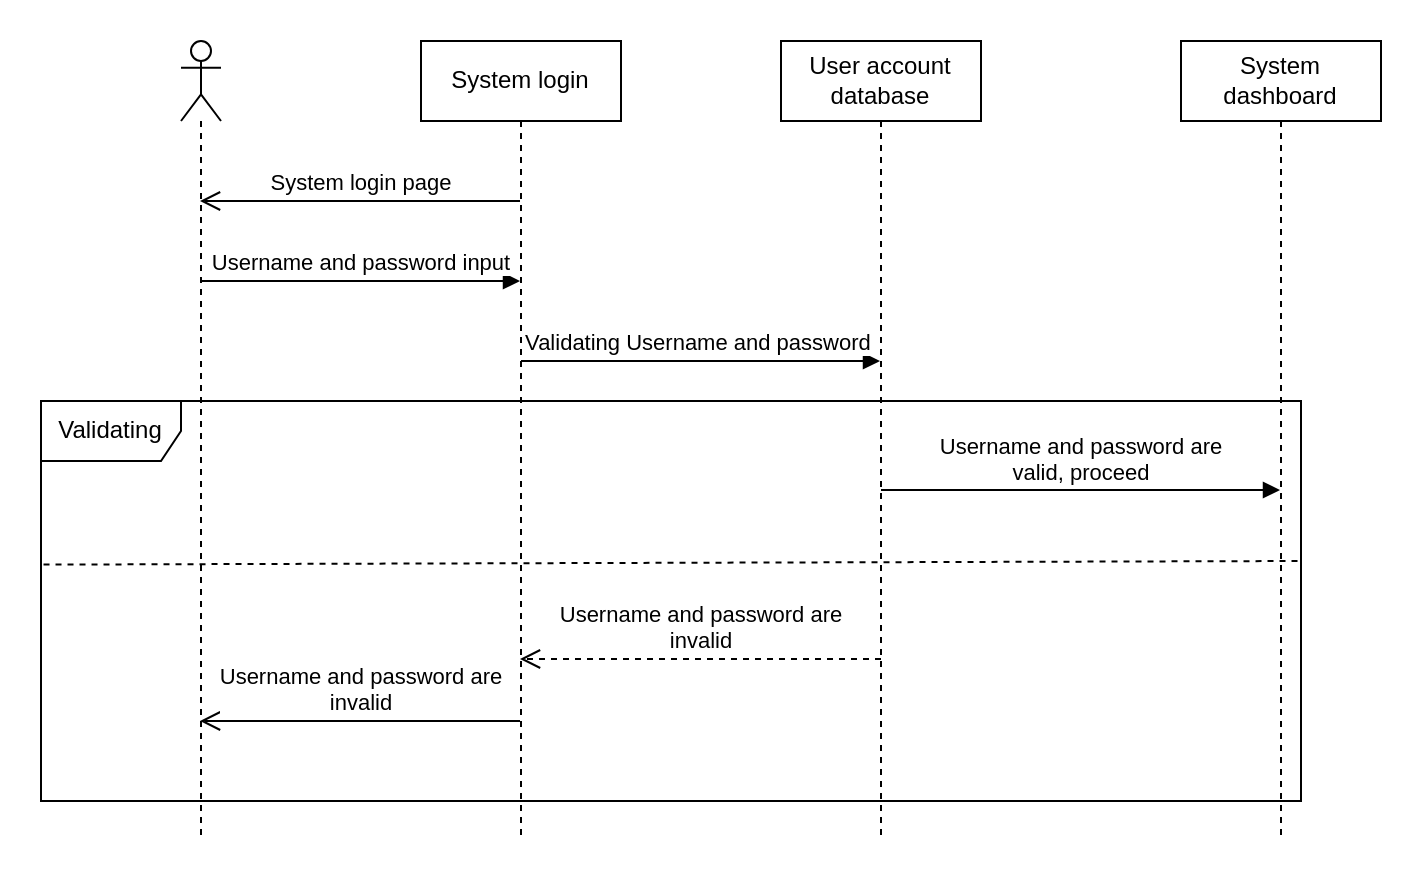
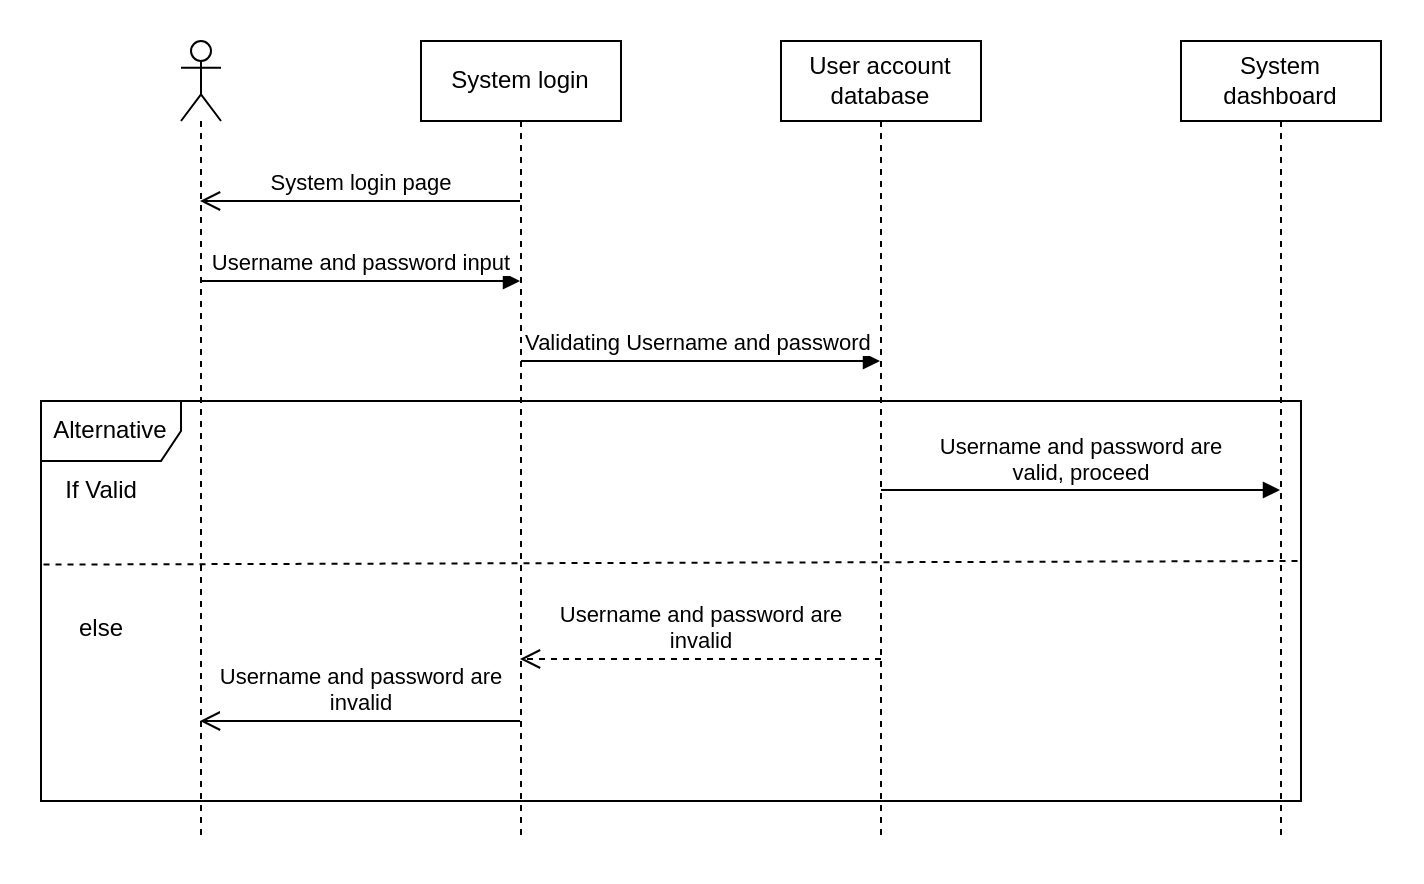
  <mxCell id="0" />
  <mxCell id="1" parent="0" />
  <mxCell id="2" value="System login" style="shape=umlLifeline;perimeter=lifelinePerimeter;whiteSpace=wrap;html=1;container=1;dropTarget=0;collapsible=0;recursiveResize=0;outlineConnect=0;portConstraint=eastwest;newEdgeStyle={&quot;curved&quot;:0,&quot;rounded&quot;:0};" vertex="1" parent="1"><mxGeometry x="210" y="20" width="100" height="400" as="geometry" /></mxCell>
  <mxCell id="3" value="" style="shape=umlLifeline;perimeter=lifelinePerimeter;whiteSpace=wrap;html=1;container=1;dropTarget=0;collapsible=0;recursiveResize=0;outlineConnect=0;portConstraint=eastwest;newEdgeStyle={&quot;curved&quot;:0,&quot;rounded&quot;:0};participant=umlActor;" vertex="1" parent="1"><mxGeometry x="90" y="20" width="20" height="400" as="geometry" /></mxCell>
  <mxCell id="4" value="User account database" style="shape=umlLifeline;perimeter=lifelinePerimeter;whiteSpace=wrap;html=1;container=1;dropTarget=0;collapsible=0;recursiveResize=0;outlineConnect=0;portConstraint=eastwest;newEdgeStyle={&quot;curved&quot;:0,&quot;rounded&quot;:0};" vertex="1" parent="1"><mxGeometry x="390" y="20" width="100" height="400" as="geometry" /></mxCell>
  <mxCell id="5" value="System dashboard" style="shape=umlLifeline;perimeter=lifelinePerimeter;whiteSpace=wrap;html=1;container=1;dropTarget=0;collapsible=0;recursiveResize=0;outlineConnect=0;portConstraint=eastwest;newEdgeStyle={&quot;curved&quot;:0,&quot;rounded&quot;:0};" vertex="1" parent="1"><mxGeometry x="590" y="20" width="100" height="400" as="geometry" /></mxCell>
  <mxCell id="6" value="System login page" style="html=1;verticalAlign=bottom;endArrow=open;endSize=8;curved=0;rounded=0;" edge="1" parent="1" target="3"><mxGeometry relative="1" as="geometry"><mxPoint x="259.5" y="100" as="sourcePoint" /><mxPoint x="129.5" y="100" as="targetPoint" /></mxGeometry></mxCell>
  <mxCell id="7" value="Username and password input" style="html=1;verticalAlign=bottom;endArrow=block;curved=0;rounded=0;" edge="1" parent="1" target="2"><mxGeometry width="80" relative="1" as="geometry"><mxPoint x="100" y="140" as="sourcePoint" /><mxPoint x="220" y="140" as="targetPoint" /></mxGeometry></mxCell>
  <mxCell id="8" value="Validating Username and password&amp;nbsp;" style="html=1;verticalAlign=bottom;endArrow=block;curved=0;rounded=0;" edge="1" parent="1" target="4"><mxGeometry width="80" relative="1" as="geometry"><mxPoint x="260" y="180" as="sourcePoint" /><mxPoint x="420" y="180" as="targetPoint" /></mxGeometry></mxCell>
- <mxCell id="9" value="Validating" style="shape=umlFrame;whiteSpace=wrap;html=1;pointerEvents=0;width=70;height=30;" vertex="1" parent="1"><mxGeometry x="20" y="200" width="630" height="200" as="geometry" /></mxCell>
+ <mxCell id="9" value="Alternative" style="shape=umlFrame;whiteSpace=wrap;html=1;pointerEvents=0;width=70;height=30;" vertex="1" parent="1"><mxGeometry x="20" y="200" width="630" height="200" as="geometry" /></mxCell>
+ <mxCell id="10" value="If Valid" style="text;html=1;align=center;verticalAlign=middle;resizable=0;points=[];autosize=1;strokeColor=none;fillColor=none;" vertex="1" parent="1"><mxGeometry x="20" y="230" width="60" height="30" as="geometry" /></mxCell>
  <mxCell id="11" value="" style="endArrow=none;dashed=1;html=1;rounded=0;exitX=0.001;exitY=0.504;exitDx=0;exitDy=0;exitPerimeter=0;entryX=0.999;entryY=0.495;entryDx=0;entryDy=0;entryPerimeter=0;" edge="1" parent="1"><mxGeometry width="50" height="50" relative="1" as="geometry"><mxPoint x="21.26" y="281.8" as="sourcePoint" /><mxPoint x="650" y="280" as="targetPoint" /></mxGeometry></mxCell>
  <mxCell id="12" value="Username and password are&lt;br&gt;valid, proceed" style="html=1;verticalAlign=bottom;endArrow=block;curved=0;rounded=0;" edge="1" parent="1" target="5"><mxGeometry width="80" relative="1" as="geometry"><mxPoint x="440" y="244.5" as="sourcePoint" /><mxPoint x="620" y="244.5" as="targetPoint" /></mxGeometry></mxCell>
+ <mxCell id="13" value="else" style="text;html=1;align=center;verticalAlign=middle;resizable=0;points=[];autosize=1;strokeColor=none;fillColor=none;" vertex="1" parent="1"><mxGeometry x="25" y="299" width="50" height="30" as="geometry" /></mxCell>
  <mxCell id="14" value="Username and password are&lt;br style=&quot;border-color: var(--border-color);&quot;&gt;invalid" style="html=1;verticalAlign=bottom;endArrow=open;dashed=1;endSize=8;curved=0;rounded=0;" edge="1" parent="1" target="2"><mxGeometry relative="1" as="geometry"><mxPoint x="440" y="329" as="sourcePoint" /><mxPoint x="270" y="329" as="targetPoint" /></mxGeometry></mxCell>
  <mxCell id="15" value="Username and password are&lt;br style=&quot;border-color: var(--border-color);&quot;&gt;invalid" style="html=1;verticalAlign=bottom;endArrow=open;endSize=8;curved=0;rounded=0;" edge="1" parent="1" target="3"><mxGeometry relative="1" as="geometry"><mxPoint x="259.5" y="360" as="sourcePoint" /><mxPoint x="110" y="360" as="targetPoint" /></mxGeometry></mxCell>
